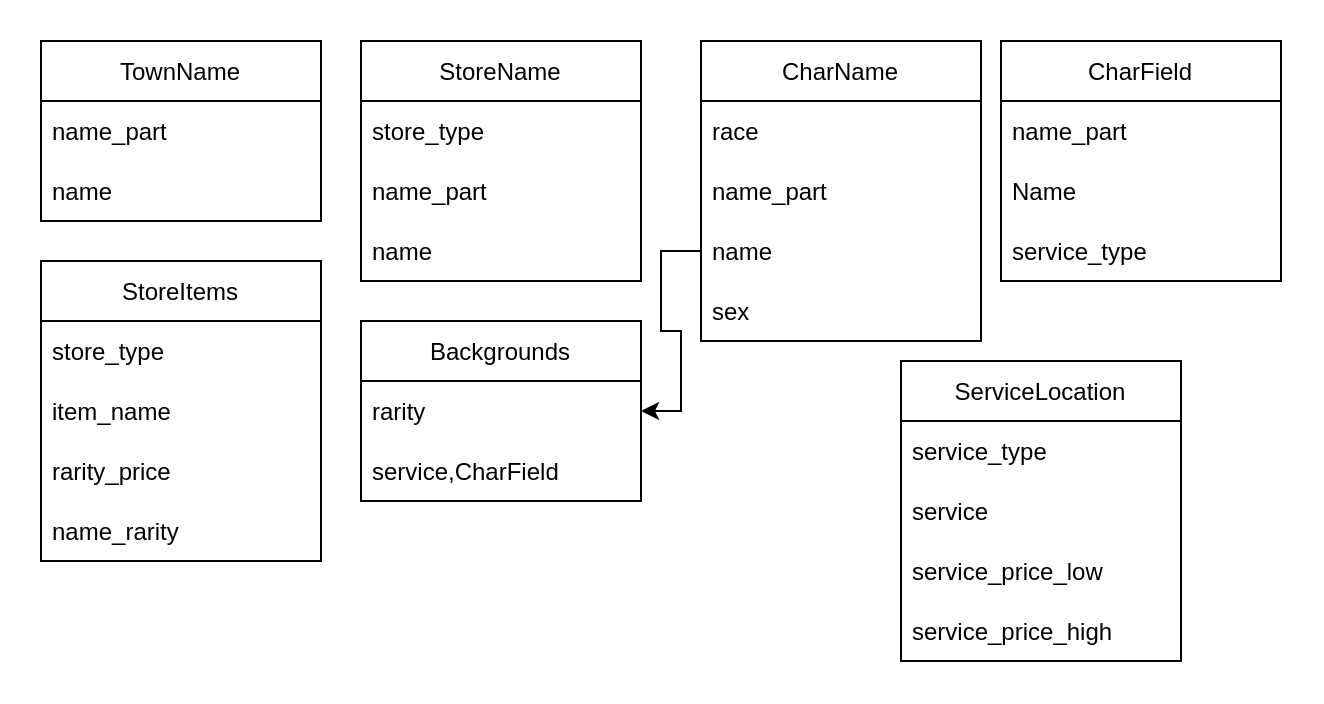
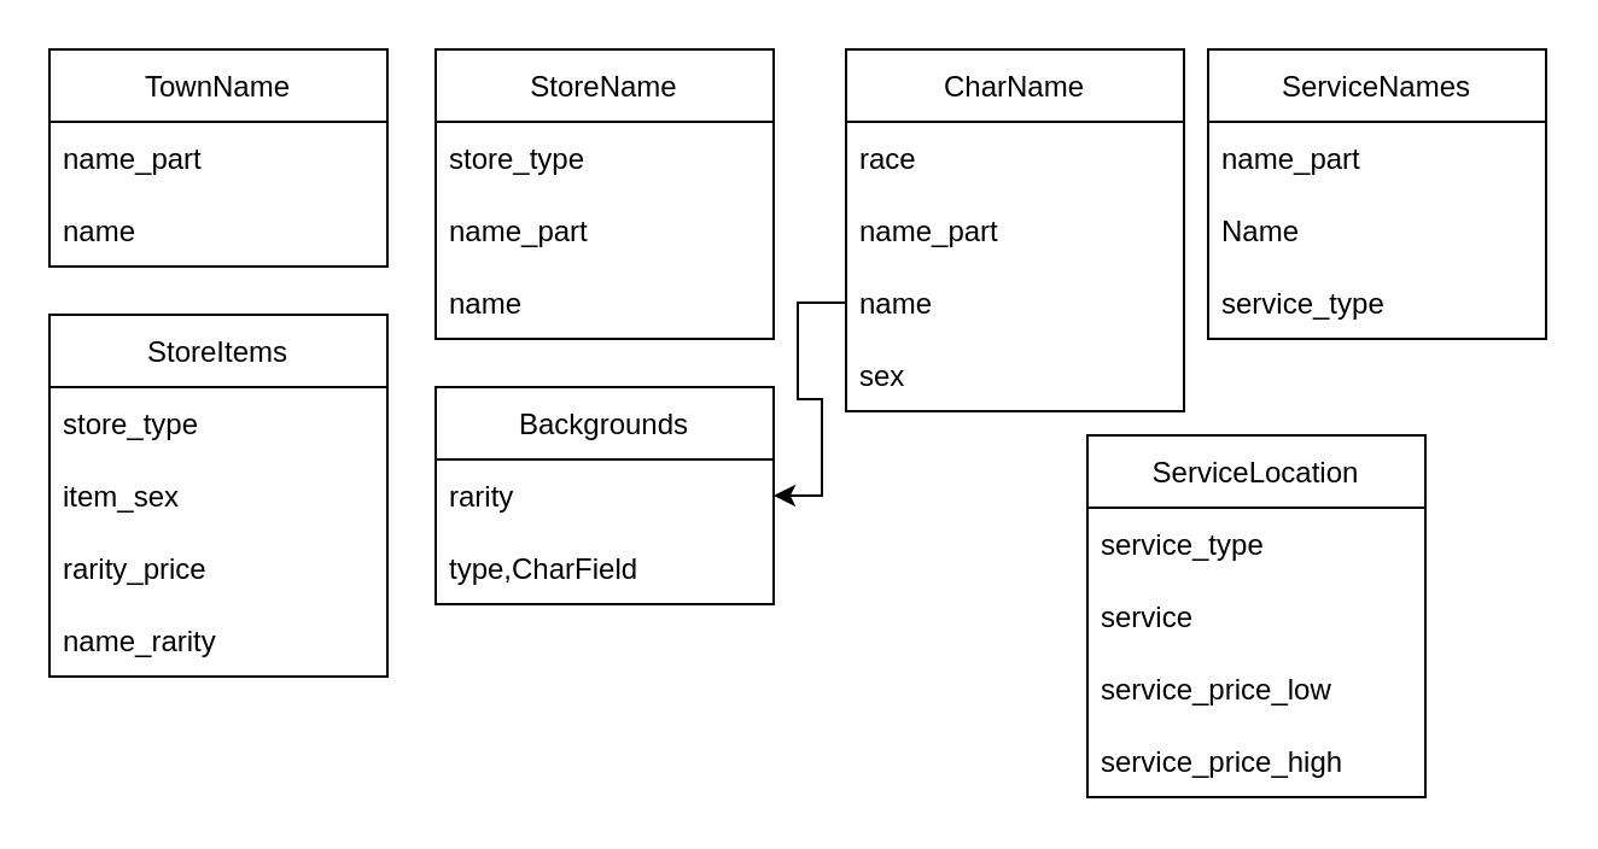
  <mxCell id="0" />
  <mxCell id="1" parent="0" />
  <mxCell id="2" value="Backgrounds" style="swimlane;fontStyle=0;childLayout=stackLayout;horizontal=1;startSize=30;horizontalStack=0;resizeParent=1;resizeParentMax=0;resizeLast=0;collapsible=1;marginBottom=0;" parent="1" vertex="1"><mxGeometry x="180" width="140" height="90" as="geometry" y="160" /></mxCell>
  <mxCell id="3" value="rarity" style="text;strokeColor=none;fillColor=none;align=left;verticalAlign=middle;spacingLeft=4;spacingRight=4;overflow=hidden;points=[[0,0.5],[1,0.5]];portConstraint=eastwest;rotatable=0;" parent="2" vertex="1"><mxGeometry y="30" width="140" height="30" as="geometry" /></mxCell>
- <mxCell id="4" value="service,CharField" style="text;strokeColor=none;fillColor=none;align=left;verticalAlign=middle;spacingLeft=4;spacingRight=4;overflow=hidden;points=[[0,0.5],[1,0.5]];portConstraint=eastwest;rotatable=0;" parent="2" vertex="1"><mxGeometry y="60" width="140" height="30" as="geometry" /></mxCell>
+ <mxCell id="4" value="type,CharField" style="text;strokeColor=none;fillColor=none;align=left;verticalAlign=middle;spacingLeft=4;spacingRight=4;overflow=hidden;points=[[0,0.5],[1,0.5]];portConstraint=eastwest;rotatable=0;" parent="2" vertex="1"><mxGeometry y="60" width="140" height="30" as="geometry" /></mxCell>
  <mxCell id="5" value="ServiceLocation" style="swimlane;fontStyle=0;childLayout=stackLayout;horizontal=1;startSize=30;horizontalStack=0;resizeParent=1;resizeParentMax=0;resizeLast=0;collapsible=1;marginBottom=0;" parent="1" vertex="1"><mxGeometry x="450" y="180" width="140" height="150" as="geometry" /></mxCell>
  <mxCell id="6" value="service_type" style="text;strokeColor=none;fillColor=none;align=left;verticalAlign=middle;spacingLeft=4;spacingRight=4;overflow=hidden;points=[[0,0.5],[1,0.5]];portConstraint=eastwest;rotatable=0;" parent="5" vertex="1"><mxGeometry y="30" width="140" height="30" as="geometry" /></mxCell>
  <mxCell id="7" value="service" style="text;strokeColor=none;fillColor=none;align=left;verticalAlign=middle;spacingLeft=4;spacingRight=4;overflow=hidden;points=[[0,0.5],[1,0.5]];portConstraint=eastwest;rotatable=0;" parent="5" vertex="1"><mxGeometry y="60" width="140" height="30" as="geometry" /></mxCell>
  <mxCell id="8" value="service_price_low" style="text;strokeColor=none;fillColor=none;align=left;verticalAlign=middle;spacingLeft=4;spacingRight=4;overflow=hidden;points=[[0,0.5],[1,0.5]];portConstraint=eastwest;rotatable=0;" parent="5" vertex="1"><mxGeometry y="90" width="140" height="30" as="geometry" /></mxCell>
  <mxCell id="9" value="service_price_high" style="text;strokeColor=none;fillColor=none;align=left;verticalAlign=middle;spacingLeft=4;spacingRight=4;overflow=hidden;points=[[0,0.5],[1,0.5]];portConstraint=eastwest;rotatable=0;" parent="5" vertex="1"><mxGeometry y="120" width="140" height="30" as="geometry" /></mxCell>
- <mxCell id="10" value="CharField" style="swimlane;fontStyle=0;childLayout=stackLayout;horizontal=1;startSize=30;horizontalStack=0;resizeParent=1;resizeParentMax=0;resizeLast=0;collapsible=1;marginBottom=0;" parent="1" vertex="1"><mxGeometry x="500" y="20" width="140" height="120" as="geometry" /></mxCell>
+ <mxCell id="10" value="ServiceNames" style="swimlane;fontStyle=0;childLayout=stackLayout;horizontal=1;startSize=30;horizontalStack=0;resizeParent=1;resizeParentMax=0;resizeLast=0;collapsible=1;marginBottom=0;" parent="1" vertex="1"><mxGeometry x="500" y="20" width="140" height="120" as="geometry" /></mxCell>
  <mxCell id="11" value="name_part" style="text;strokeColor=none;fillColor=none;align=left;verticalAlign=middle;spacingLeft=4;spacingRight=4;overflow=hidden;points=[[0,0.5],[1,0.5]];portConstraint=eastwest;rotatable=0;" parent="10" vertex="1"><mxGeometry y="30" width="140" height="30" as="geometry" /></mxCell>
  <mxCell id="12" value="Name" style="text;strokeColor=none;fillColor=none;align=left;verticalAlign=middle;spacingLeft=4;spacingRight=4;overflow=hidden;points=[[0,0.5],[1,0.5]];portConstraint=eastwest;rotatable=0;" parent="10" vertex="1"><mxGeometry y="60" width="140" height="30" as="geometry" /></mxCell>
  <mxCell id="13" value="service_type" style="text;strokeColor=none;fillColor=none;align=left;verticalAlign=middle;spacingLeft=4;spacingRight=4;overflow=hidden;points=[[0,0.5],[1,0.5]];portConstraint=eastwest;rotatable=0;" parent="10" vertex="1"><mxGeometry y="90" width="140" height="30" as="geometry" /></mxCell>
  <mxCell id="14" value="CharName" style="swimlane;fontStyle=0;childLayout=stackLayout;horizontal=1;startSize=30;horizontalStack=0;resizeParent=1;resizeParentMax=0;resizeLast=0;collapsible=1;marginBottom=0;" parent="1" vertex="1"><mxGeometry x="350" y="20" width="140" height="150" as="geometry" /></mxCell>
  <mxCell id="15" value="race" style="text;strokeColor=none;fillColor=none;align=left;verticalAlign=middle;spacingLeft=4;spacingRight=4;overflow=hidden;points=[[0,0.5],[1,0.5]];portConstraint=eastwest;rotatable=0;" parent="14" vertex="1"><mxGeometry y="30" width="140" height="30" as="geometry" /></mxCell>
  <mxCell id="16" value="name_part" style="text;strokeColor=none;fillColor=none;align=left;verticalAlign=middle;spacingLeft=4;spacingRight=4;overflow=hidden;points=[[0,0.5],[1,0.5]];portConstraint=eastwest;rotatable=0;" parent="14" vertex="1"><mxGeometry y="60" width="140" height="30" as="geometry" /></mxCell>
  <mxCell id="17" value="name" style="text;strokeColor=none;fillColor=none;align=left;verticalAlign=middle;spacingLeft=4;spacingRight=4;overflow=hidden;points=[[0,0.5],[1,0.5]];portConstraint=eastwest;rotatable=0;" parent="14" vertex="1"><mxGeometry y="90" width="140" height="30" as="geometry" /></mxCell>
  <mxCell id="18" value="sex" style="text;strokeColor=none;fillColor=none;align=left;verticalAlign=middle;spacingLeft=4;spacingRight=4;overflow=hidden;points=[[0,0.5],[1,0.5]];portConstraint=eastwest;rotatable=0;" parent="14" vertex="1"><mxGeometry y="120" width="140" height="30" as="geometry" /></mxCell>
  <mxCell id="19" value="StoreName" style="swimlane;fontStyle=0;childLayout=stackLayout;horizontal=1;startSize=30;horizontalStack=0;resizeParent=1;resizeParentMax=0;resizeLast=0;collapsible=1;marginBottom=0;" parent="1" vertex="1"><mxGeometry x="180" y="20" width="140" height="120" as="geometry" /></mxCell>
  <mxCell id="20" value="store_type" style="text;strokeColor=none;fillColor=none;align=left;verticalAlign=middle;spacingLeft=4;spacingRight=4;overflow=hidden;points=[[0,0.5],[1,0.5]];portConstraint=eastwest;rotatable=0;" parent="19" vertex="1"><mxGeometry y="30" width="140" height="30" as="geometry" /></mxCell>
  <mxCell id="21" value="name_part" style="text;strokeColor=none;fillColor=none;align=left;verticalAlign=middle;spacingLeft=4;spacingRight=4;overflow=hidden;points=[[0,0.5],[1,0.5]];portConstraint=eastwest;rotatable=0;" parent="19" vertex="1"><mxGeometry y="60" width="140" height="30" as="geometry" /></mxCell>
  <mxCell id="22" value="name" style="text;strokeColor=none;fillColor=none;align=left;verticalAlign=middle;spacingLeft=4;spacingRight=4;overflow=hidden;points=[[0,0.5],[1,0.5]];portConstraint=eastwest;rotatable=0;" parent="19" vertex="1"><mxGeometry y="90" width="140" height="30" as="geometry" /></mxCell>
  <mxCell id="23" value="StoreItems" style="swimlane;fontStyle=0;childLayout=stackLayout;horizontal=1;startSize=30;horizontalStack=0;resizeParent=1;resizeParentMax=0;resizeLast=0;collapsible=1;marginBottom=0;" parent="1" vertex="1"><mxGeometry x="20" y="130" width="140" height="150" as="geometry" /></mxCell>
  <mxCell id="24" value="store_type" style="text;strokeColor=none;fillColor=none;align=left;verticalAlign=middle;spacingLeft=4;spacingRight=4;overflow=hidden;points=[[0,0.5],[1,0.5]];portConstraint=eastwest;rotatable=0;" parent="23" vertex="1"><mxGeometry y="30" width="140" height="30" as="geometry" /></mxCell>
- <mxCell id="25" value="item_name" style="text;strokeColor=none;fillColor=none;align=left;verticalAlign=middle;spacingLeft=4;spacingRight=4;overflow=hidden;points=[[0,0.5],[1,0.5]];portConstraint=eastwest;rotatable=0;" parent="23" vertex="1"><mxGeometry y="60" width="140" height="30" as="geometry" /></mxCell>
+ <mxCell id="25" value="item_sex" style="text;strokeColor=none;fillColor=none;align=left;verticalAlign=middle;spacingLeft=4;spacingRight=4;overflow=hidden;points=[[0,0.5],[1,0.5]];portConstraint=eastwest;rotatable=0;" parent="23" vertex="1"><mxGeometry y="60" width="140" height="30" as="geometry" /></mxCell>
  <mxCell id="26" value="rarity_price" style="text;strokeColor=none;fillColor=none;align=left;verticalAlign=middle;spacingLeft=4;spacingRight=4;overflow=hidden;points=[[0,0.5],[1,0.5]];portConstraint=eastwest;rotatable=0;" parent="23" vertex="1"><mxGeometry y="90" width="140" height="30" as="geometry" /></mxCell>
  <mxCell id="27" value="name_rarity" style="text;strokeColor=none;fillColor=none;align=left;verticalAlign=middle;spacingLeft=4;spacingRight=4;overflow=hidden;points=[[0,0.5],[1,0.5]];portConstraint=eastwest;rotatable=0;" parent="23" vertex="1"><mxGeometry y="120" width="140" height="30" as="geometry" /></mxCell>
  <mxCell id="28" value="TownName" style="swimlane;fontStyle=0;childLayout=stackLayout;horizontal=1;startSize=30;horizontalStack=0;resizeParent=1;resizeParentMax=0;resizeLast=0;collapsible=1;marginBottom=0;" parent="1" vertex="1"><mxGeometry x="20" y="20" width="140" height="90" as="geometry" /></mxCell>
  <mxCell id="29" value="name_part" style="text;strokeColor=none;fillColor=none;align=left;verticalAlign=middle;spacingLeft=4;spacingRight=4;overflow=hidden;points=[[0,0.5],[1,0.5]];portConstraint=eastwest;rotatable=0;" parent="28" vertex="1"><mxGeometry y="30" width="140" height="30" as="geometry" /></mxCell>
  <mxCell id="30" value="name" style="text;strokeColor=none;fillColor=none;align=left;verticalAlign=middle;spacingLeft=4;spacingRight=4;overflow=hidden;points=[[0,0.5],[1,0.5]];portConstraint=eastwest;rotatable=0;" parent="28" vertex="1"><mxGeometry y="60" width="140" height="30" as="geometry" /></mxCell>
  <mxCell id="31" style="edgeStyle=orthogonalEdgeStyle;rounded=0;orthogonalLoop=1;jettySize=auto;html=1;exitX=0;exitY=0.5;exitDx=0;exitDy=0;entryX=1;entryY=0.5;entryDx=0;entryDy=0;" edge="1" parent="1" source="17" target="3"><mxGeometry relative="1" as="geometry" /></mxCell>
